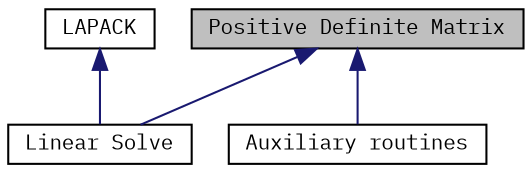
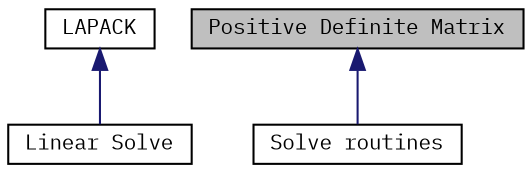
  digraph {
    fontname="IBM Plex Mono"
    rankdir=TB
    node [color=black fillcolor=white fontname="IBM Plex Mono" fontsize=10 shape=record style=filled]
    edge [color=midnightblue dir=back fontname="IBM Plex Mono" fontsize=10 labelfontname=Helvetica labelfontsize=10 shape=plaintext style=solid]
    n1 [height=0.2 label="Linear Solve" width=0.4]
    n2 [height=0.2 label=LAPACK width=0.4]
    n3 [fillcolor=grey75 fontcolor=black height=0.2 label="Positive Definite Matrix" width=0.4]
-   n4 [height=0.2 label="Auxiliary routines" width=0.4]
+   n4 [height=0.2 label="Solve routines" width=0.4]
    n2 -> n1
-   n3 -> n1
    n3 -> n4
  }
